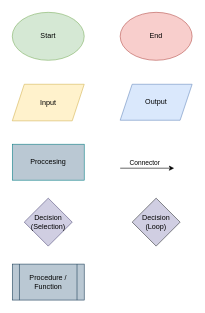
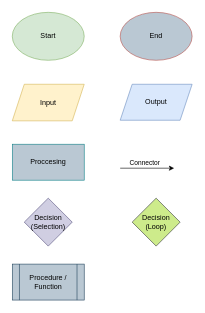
  <mxCell id="0" />
  <mxCell id="1" parent="0" />
  <mxCell id="2" value="Start" style="ellipse;whiteSpace=wrap;html=1;fillColor=#d5e8d4;strokeColor=#82b366;" parent="1" vertex="1"><mxGeometry x="20" y="20" width="120" height="80" as="geometry" /></mxCell>
- <mxCell id="3" value="End" style="ellipse;whiteSpace=wrap;html=1;fillColor=#f8cecc;strokeColor=#b85450;" parent="1" vertex="1"><mxGeometry x="200" y="20" width="120" height="80" as="geometry" /></mxCell>
+ <mxCell id="3" value="End" style="ellipse;whiteSpace=wrap;html=1;fillColor=#bac8d3;strokeColor=#b85450;" parent="1" vertex="1"><mxGeometry x="200" y="20" width="120" height="80" as="geometry" /></mxCell>
  <mxCell id="4" value="Input" style="shape=parallelogram;perimeter=parallelogramPerimeter;whiteSpace=wrap;html=1;fixedSize=1;fillColor=#fff2cc;strokeColor=#d6b656;" parent="1" vertex="1"><mxGeometry x="20" y="140" width="120" height="61" as="geometry" /></mxCell>
  <mxCell id="5" value="Output" style="shape=parallelogram;perimeter=parallelogramPerimeter;whiteSpace=wrap;html=1;fixedSize=1;fillColor=#dae8fc;strokeColor=#6c8ebf;" parent="1" vertex="1"><mxGeometry x="200" y="140" width="120" height="60" as="geometry" /></mxCell>
  <mxCell id="6" value="Proccesing" style="rounded=0;whiteSpace=wrap;html=1;fillColor=#bac8d3;strokeColor=#0e8088;" parent="1" vertex="1"><mxGeometry x="20" y="240" width="120" height="60" as="geometry" /></mxCell>
  <mxCell id="7" value="Decision (Selection)" style="rhombus;whiteSpace=wrap;html=1;fillColor=#d0cee2;strokeColor=#56517e;" parent="1" vertex="1"><mxGeometry x="40" y="330" width="80" height="80" as="geometry" /></mxCell>
- <mxCell id="8" value="Decision (Loop)" style="rhombus;whiteSpace=wrap;html=1;fillColor=#d0cee2;strokeColor=#36393d;" parent="1" vertex="1"><mxGeometry x="220" y="330" width="80" height="80" as="geometry" /></mxCell>
+ <mxCell id="8" value="Decision (Loop)" style="rhombus;whiteSpace=wrap;html=1;fillColor=#cdeb8b;strokeColor=#36393d;" parent="1" vertex="1"><mxGeometry x="220" y="330" width="80" height="80" as="geometry" /></mxCell>
  <mxCell id="9" value="" style="endArrow=classic;html=1;rounded=0;" parent="1" edge="1"><mxGeometry width="50" height="50" relative="1" as="geometry"><mxPoint x="200" y="280" as="sourcePoint" /><mxPoint x="290" y="280" as="targetPoint" /></mxGeometry></mxCell>
  <mxCell id="10" value="Connector" style="edgeLabel;html=1;align=center;verticalAlign=middle;resizable=0;points=[];" parent="9" connectable="0" vertex="1"><mxGeometry x="-0.689" y="4" relative="1" as="geometry"><mxPoint x="26" y="-6" as="offset" /></mxGeometry></mxCell>
  <mxCell id="11" value="Procedure / Function" style="shape=process;whiteSpace=wrap;html=1;backgroundOutline=1;fillColor=#bac8d3;strokeColor=#23445d;" parent="1" vertex="1"><mxGeometry x="20" y="440" width="120" height="60" as="geometry" /></mxCell>
